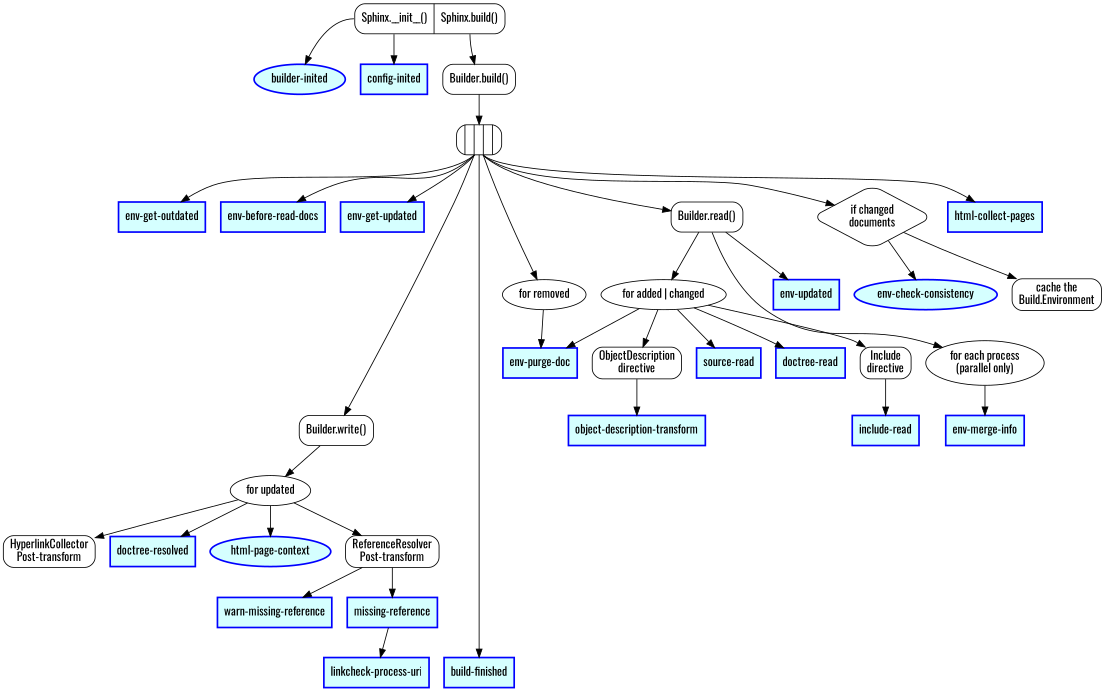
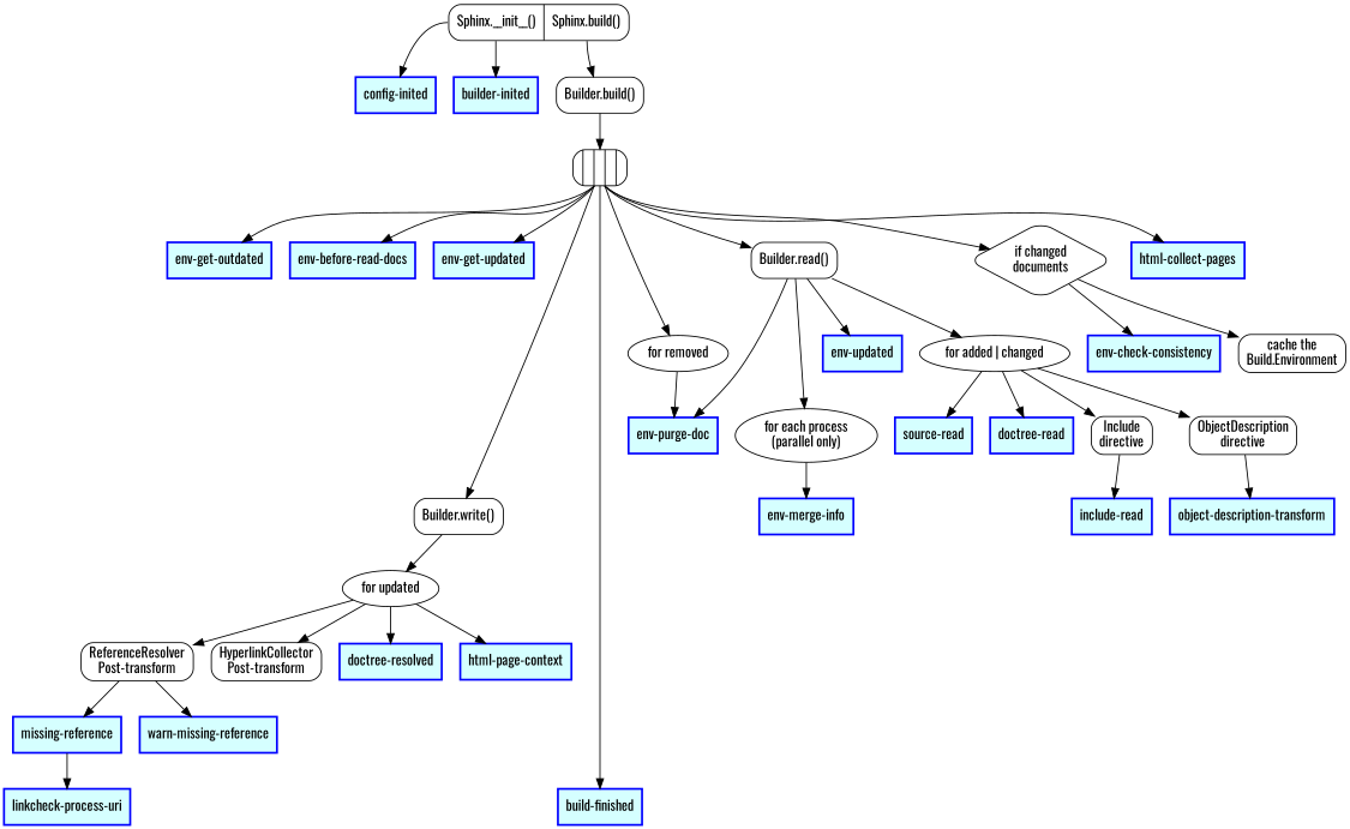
  digraph {
    fontname=Oswald
    rankdir=TB
    node [color=blue fillcolor="#D5FFFF" fontname=Oswald penwidth=2 shape=rect style=filled]
    edge [fontname=Oswald]
    "config-inited"
-   "builder-inited" [shape=ellipse]
+   "builder-inited"
    "env-get-outdated"
    "env-before-read-docs"
    "env-get-updated"
    "env-purge-doc"
    n7 [label="for each process\n(parallel only)" shape=ellipse style=rounded color="" fillcolor="" penwidth=""]
    "source-read"
    "doctree-read"
    "env-updated"
-   "env-check-consistency" [shape=ellipse]
+   "env-check-consistency"
    "env-merge-info"
    n13 [label="Builder.write()" style=rounded color="" fillcolor="" penwidth=""]
    "build-finished"
    n15 [label="for updated" shape=ellipse style=rounded color="" fillcolor="" penwidth=""]
    n16 [label="<init> Sphinx.__init__() | <build> Sphinx.build()" shape=record style=rounded color="" fillcolor="" penwidth=""]
    n17 [label="Builder.build()" style=rounded color="" fillcolor="" penwidth=""]
    n18 [label="\n            <before_read> before read |\n            <read> read |\n            <after_read> after read |\n            <write> write |\n            <finalize> finalize" shape=record style=rounded color="" fillcolor="" penwidth=""]
    n19 [label="for removed" shape=ellipse style=rounded color="" fillcolor="" penwidth=""]
    n20 [label="Builder.read()" style=rounded color="" fillcolor="" penwidth=""]
    n21 [label="if changed\ndocuments" shape=diamond style=rounded color="" fillcolor="" penwidth=""]
    "html-collect-pages"
    n23 [label="for added | changed" shape=ellipse style=rounded color="" fillcolor="" penwidth=""]
    "cache the\nBuild.Environment" [style=rounded color="" fillcolor="" penwidth=""]
    n25 [label="Include\ndirective" style=rounded color="" fillcolor="" penwidth=""]
    n26 [label="ObjectDescription\ndirective" style=rounded color="" fillcolor="" penwidth=""]
    "include-read"
    "object-description-transform"
    n29 [label="ReferenceResolver\nPost-transform" style=rounded color="" fillcolor="" penwidth=""]
    n30 [label="HyperlinkCollector\nPost-transform" style=rounded color="" fillcolor="" penwidth=""]
    "doctree-resolved"
-   "html-page-context" [shape=ellipse]
+   "html-page-context"
    "missing-reference"
    "warn-missing-reference"
    "linkcheck-process-uri"
    subgraph sub_1 {
      rank=same
      "config-inited"
      "builder-inited"
    }
    subgraph sub_2 {
      rank=same
      "env-get-outdated"
      "env-before-read-docs"
      "env-get-updated"
    }
    subgraph sub_3 {
      rank=same
      "env-purge-doc"
      n7
      "source-read"
      "doctree-read"
    }
    subgraph sub_4 {
      rank=same
      "env-updated"
      "env-check-consistency"
    }
    subgraph sub_5 {
      rank=same
      "env-merge-info"
      n13
    }
    subgraph sub_6 {
      rank=max
      "build-finished"
    }
    n7 -> "env-merge-info"
    n13 -> n15
    n15 -> n29
    n15 -> n30
    n15 -> "doctree-resolved"
    n15 -> "html-page-context"
    n16 -> "config-inited" [tailport=init]
    n16 -> "builder-inited" [tailport=init]
    n16 -> n17 [tailport=build]
    n17 -> n18
    n18 -> "env-get-outdated" [tailport=before_read]
    n18 -> "env-before-read-docs" [tailport=before_read]
    n18 -> "env-get-updated" [tailport=after_read]
    n18 -> n13 [tailport=write]
    n18 -> "build-finished" [tailport=finalize]
    n18 -> n19 [tailport=before_read]
    n18 -> n20 [tailport=read]
    n18 -> n21 [tailport=after_read]
    n18 -> "html-collect-pages" [tailport=finalize]
    n19 -> "env-purge-doc"
    n20 -> n7
    n20 -> "env-updated"
    n20 -> n23
    n21 -> "env-check-consistency"
    n21 -> "cache the\nBuild.Environment"
-   n23 -> "env-purge-doc"
+   n20 -> "env-purge-doc"
    n23 -> "source-read"
    n23 -> "doctree-read"
    n23 -> n25
    n23 -> n26
    n25 -> "include-read"
    n26 -> "object-description-transform"
    n29 -> "missing-reference"
    n29 -> "warn-missing-reference"
    "missing-reference" -> "linkcheck-process-uri"
  }
